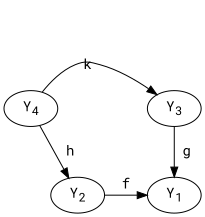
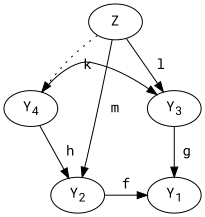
  digraph {
    fontname="Roboto Mono"
    node [fontname="Roboto Mono"]
    edge [fontname="Roboto Mono"]
    n1 [label=<Y<sub>3</sub>>]
    n2 [label=<Y<sub>4</sub>>]
    n3 [label=<Y<sub>2</sub>>]
    n4 [label=<Y<sub>1</sub>>]
+   Z
    subgraph sub_1 {
      rank=same
      n1
      n2
    }
    subgraph sub_2 {
      rank=same
      n3
      n4
    }
    n1 -> n4 [label=" g "]
    n2 -> n1 [label=" k "]
    n2 -> n3 [label=" h "]
    n3 -> n4 [label=" f "]
+   Z -> n1 [label=" l "]
+   Z -> n2 [style=dotted]
+   Z -> n3 [label=" m "]
  }
